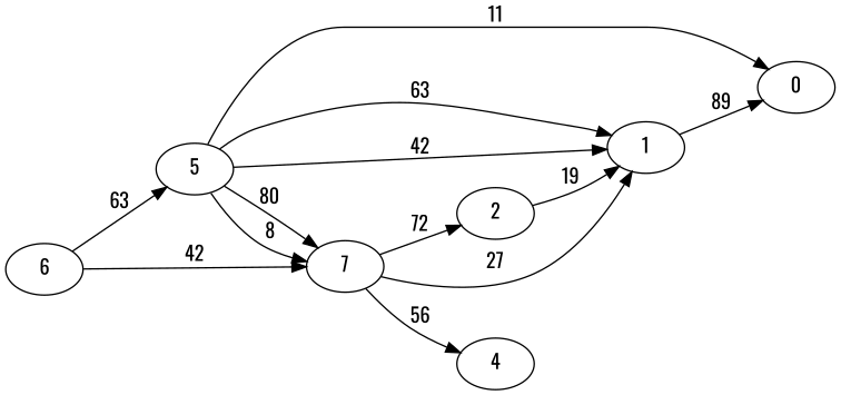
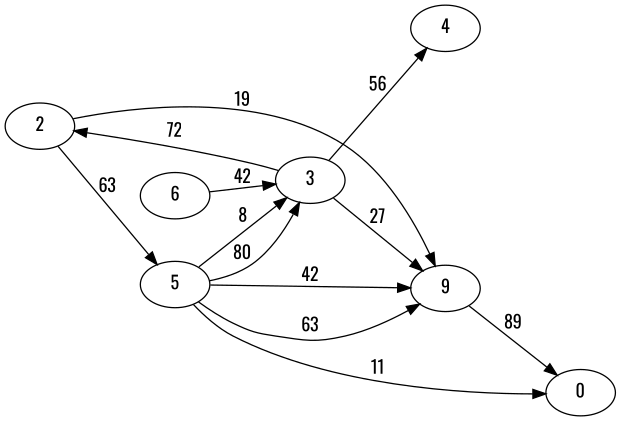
  digraph {
    fontname=Oswald
    rankdir=LR
    ranksep=equally
    node [fontname=Oswald]
    edge [fontname=Oswald]
    0
-   1
+   1 [label=9]
    2
-   3 [label=7]
+   3
    4
    5
    6
    subgraph sub_1 {
      rank=same
      0
    }
    subgraph sub_2 {
      rank=same
      1
    }
    subgraph sub_3 {
      rank=same
    }
    subgraph sub_4 {
      rank=same
      2
    }
    subgraph sub_5 {
      rank=same
    }
    subgraph sub_6 {
      rank=same
      3
    }
    subgraph sub_7 {
      rank=same
    }
    subgraph sub_8 {
      rank=same
      4
    }
    subgraph sub_9 {
      rank=same
      5
    }
    subgraph sub_10 {
      rank=same
    }
    subgraph sub_11 {
      rank=same
      6
    }
    subgraph sub_12 {
      rank=same
    }
    1 -> 0 [label=89]
    2 -> 1 [label=19]
    3 -> 1 [label=27]
    3 -> 2 [label=72]
    3 -> 4 [label=56]
    5 -> 0 [label=11]
    5 -> 1 [label=63]
    5 -> 1 [label=42]
    5 -> 3 [label=8]
    5 -> 3 [label=80]
    6 -> 3 [label=42]
-   6 -> 5 [label=63]
+   2 -> 5 [label=63]
  }
